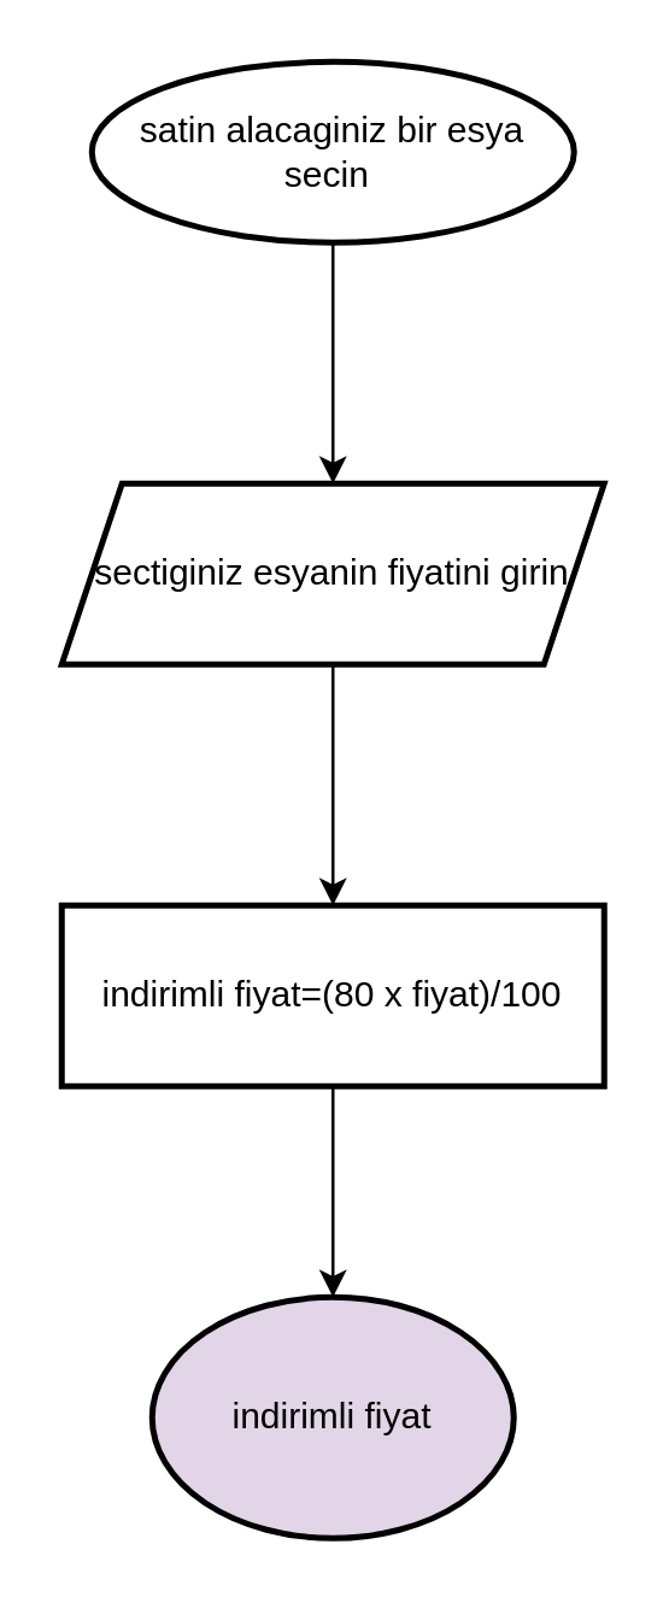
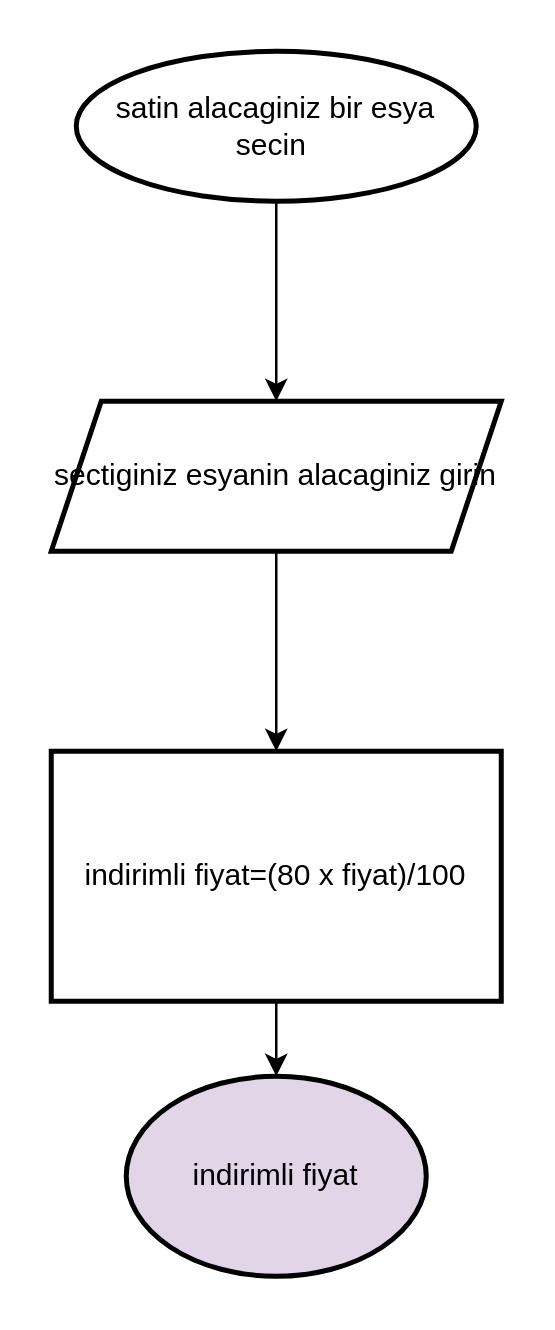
  <mxCell id="0" />
  <mxCell id="1" parent="0" />
  <mxCell id="2" value="" style="edgeStyle=orthogonalEdgeStyle;rounded=0;orthogonalLoop=1;jettySize=auto;html=1;" edge="1" parent="1" source="3" target="5"><mxGeometry relative="1" as="geometry" /></mxCell>
  <mxCell id="3" value="satin alacaginiz bir esya secin&amp;nbsp;" style="strokeWidth=2;html=1;shape=mxgraph.flowchart.start_1;whiteSpace=wrap;" vertex="1" parent="1"><mxGeometry x="30" y="20" width="160" height="60" as="geometry" /></mxCell>
  <mxCell id="4" value="" style="edgeStyle=orthogonalEdgeStyle;rounded=0;orthogonalLoop=1;jettySize=auto;html=1;" edge="1" parent="1" source="5" target="7"><mxGeometry relative="1" as="geometry" /></mxCell>
- <mxCell id="5" value="sectiginiz esyanin fiyatini girin" style="shape=parallelogram;perimeter=parallelogramPerimeter;whiteSpace=wrap;html=1;fixedSize=1;strokeWidth=2;" vertex="1" parent="1"><mxGeometry x="20" y="160" width="180" height="60" as="geometry" /></mxCell>
+ <mxCell id="5" value="sectiginiz esyanin alacaginiz girin" style="shape=parallelogram;perimeter=parallelogramPerimeter;whiteSpace=wrap;html=1;fixedSize=1;strokeWidth=2;" vertex="1" parent="1"><mxGeometry x="20" y="160" width="180" height="60" as="geometry" /></mxCell>
  <mxCell id="6" value="" style="edgeStyle=orthogonalEdgeStyle;rounded=0;orthogonalLoop=1;jettySize=auto;html=1;" edge="1" parent="1" source="7" target="8"><mxGeometry relative="1" as="geometry" /></mxCell>
- <mxCell id="7" value="indirimli fiyat=(80 x fiyat)/100" style="whiteSpace=wrap;html=1;strokeWidth=2;" vertex="1" parent="1"><mxGeometry x="20" y="300" width="180" height="60" as="geometry" /></mxCell>
+ <mxCell id="7" value="indirimli fiyat=(80 x fiyat)/100" style="whiteSpace=wrap;html=1;strokeWidth=2;" vertex="1" parent="1"><mxGeometry x="20" y="300" width="180" height="100" as="geometry" /></mxCell>
  <mxCell id="8" value="indirimli fiyat&lt;br&gt;" style="ellipse;whiteSpace=wrap;html=1;strokeWidth=2;fillColor=#e1d5e7;" vertex="1" parent="1"><mxGeometry x="50" y="430" width="120" height="80" as="geometry" /></mxCell>
